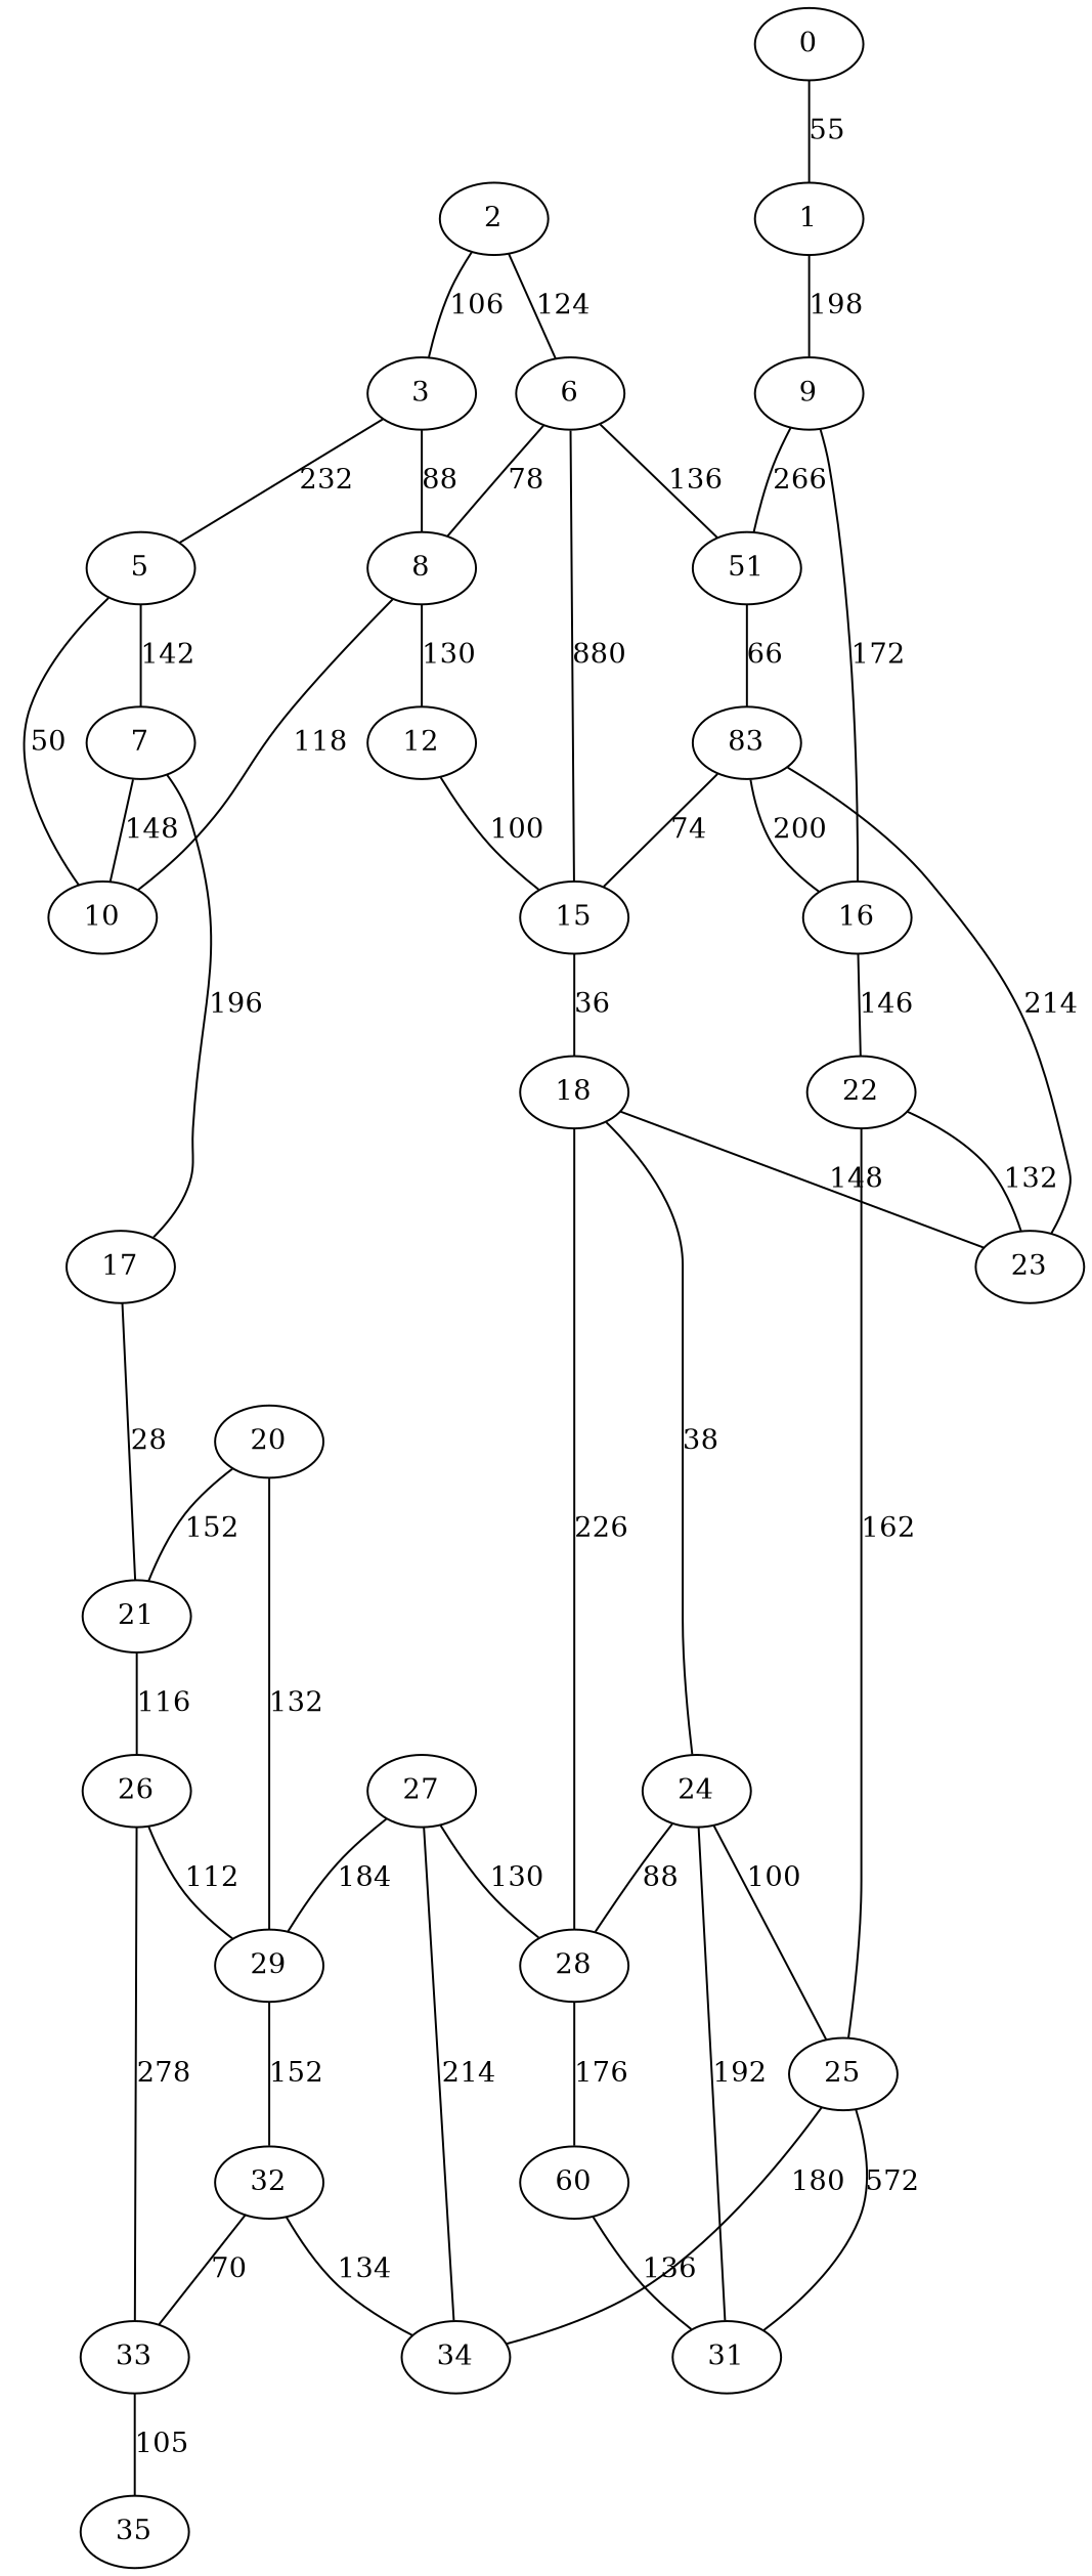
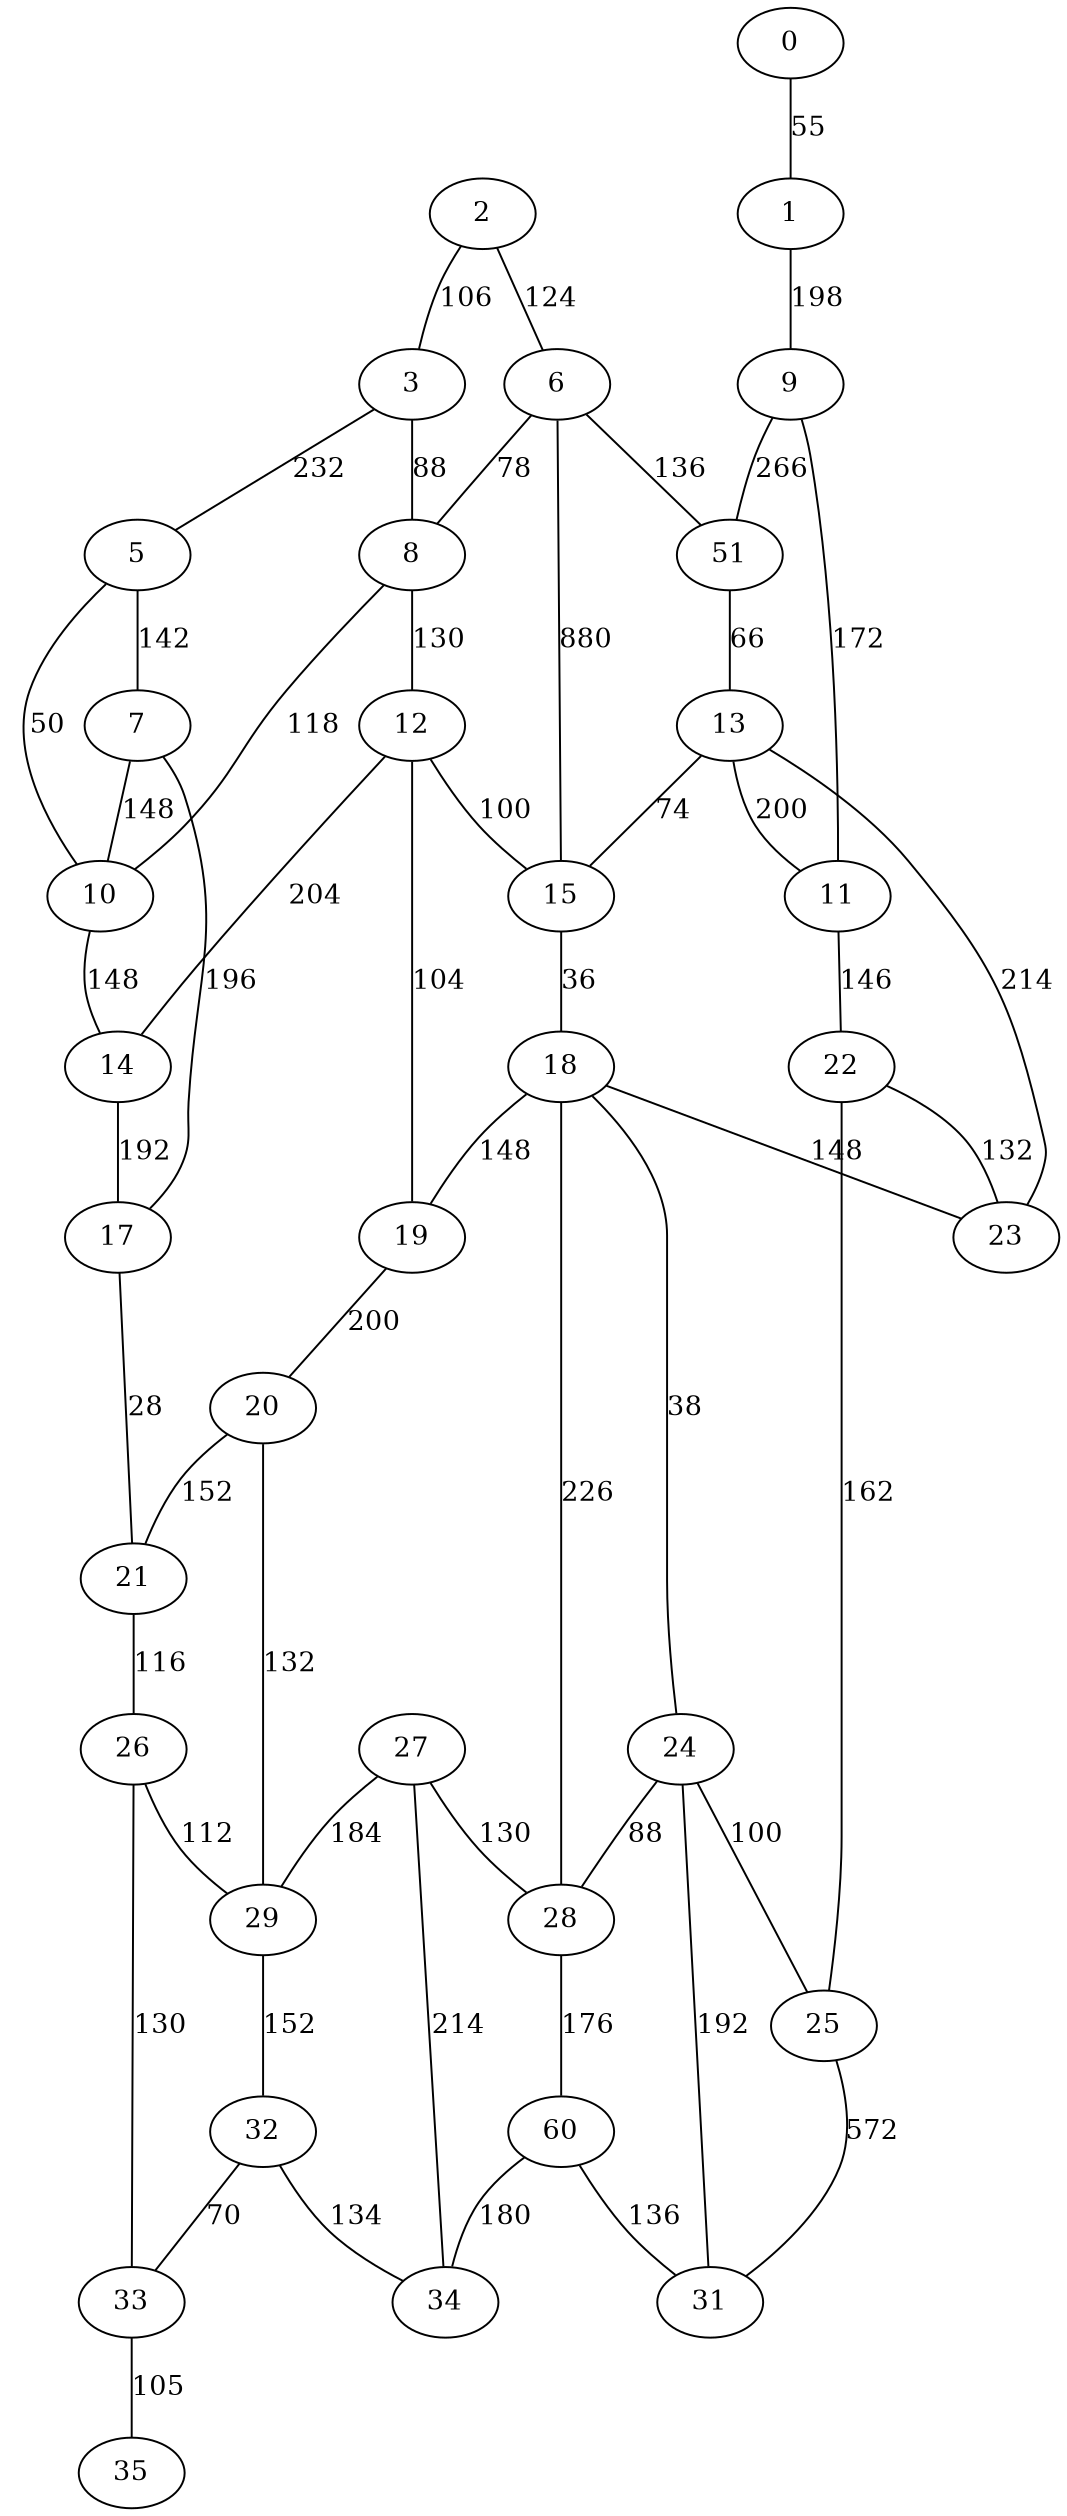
  graph {
    0
    1
    9
    n4 [label=51]
-   16
-   13 [label=83]
+   16 [label=11]
+   13
    22
    2
    6
    3
    8
    15
    5
    10
    12
    18
    7
+   14
+   19
    17
    23
    21
    24
    28
    26
    20
    25
    29
    27
    34
    31
    32
    n33 [label=60]
    33
    35
    0 -- 1 [label=55]
    1 -- 9 [label=198]
    9 -- n4 [label=266]
    9 -- 16 [label=172]
    n4 -- 13 [label=66]
    16 -- 22 [label=146]
    13 -- 16 [label=200]
    13 -- 15 [label=74]
    13 -- 23 [label=214]
    22 -- 23 [label=132]
    22 -- 25 [label=162]
    2 -- 6 [label=124]
    2 -- 3 [label=106]
    6 -- n4 [label=136]
    6 -- 8 [label=78]
    6 -- 15 [label=880]
    3 -- 8 [label=88]
    3 -- 5 [label=232]
    8 -- 10 [label=118]
    8 -- 12 [label=130]
    15 -- 18 [label=36]
    5 -- 10 [label=50]
    5 -- 7 [label=142]
+   10 -- 14 [label=148]
    12 -- 15 [label=100]
+   12 -- 14 [label=204]
+   12 -- 19 [label=104]
+   18 -- 19 [label=148]
    18 -- 23 [label=148]
    18 -- 24 [label=38]
    18 -- 28 [label=226]
    7 -- 10 [label=148]
    7 -- 17 [label=196]
+   14 -- 17 [label=192]
+   19 -- 20 [label=200]
    17 -- 21 [label=28]
    21 -- 26 [label=116]
    24 -- 28 [label=88]
    24 -- 25 [label=100]
    24 -- 31 [label=192]
    28 -- n33 [label=176]
    26 -- 29 [label=112]
-   26 -- 33 [label=278]
+   26 -- 33 [label=130]
    20 -- 21 [label=152]
    20 -- 29 [label=132]
    25 -- 31 [label=572]
    29 -- 32 [label=152]
    27 -- 28 [label=130]
    27 -- 29 [label=184]
    27 -- 34 [label=214]
    32 -- 34 [label=134]
    32 -- 33 [label=70]
-   25 -- 34 [label=180]
+   n33 -- 34 [label=180]
    n33 -- 31 [label=136]
    33 -- 35 [label=105]
  }
